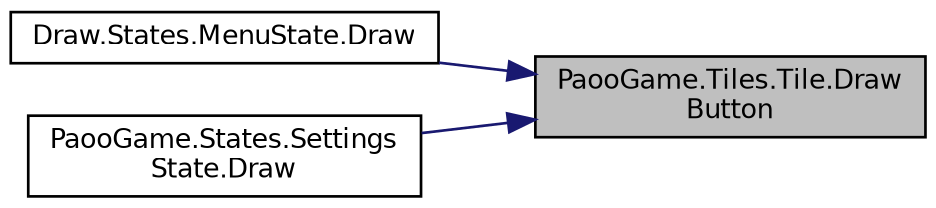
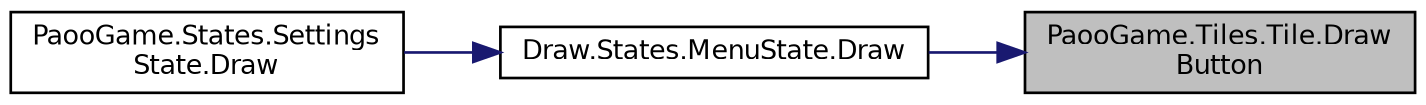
  digraph {
    rankdir=RL
    node [color=black fillcolor=white fontname=Helvetica fontsize=10 shape=record style=filled]
    edge [color=midnightblue dir=back fontname=Helvetica fontsize=10 labelfontname=Helvetica labelfontsize=10 style=solid]
    n1 [fillcolor=grey75 fontcolor=black height=0.2 label="PaooGame.Tiles.Tile.Draw\lButton" width=0.4]
    n2 [height=0.2 label="Draw.States.MenuState.Draw" width=0.4]
    n3 [height=0.2 label="PaooGame.States.Settings\lState.Draw" width=0.4]
    n1 -> n2
-   n1 -> n3
+   n2 -> n3
  }
